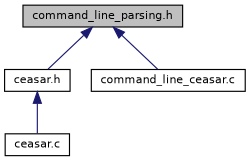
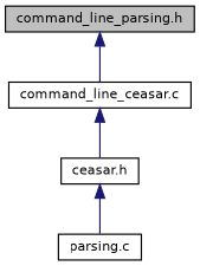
  digraph {
    node [color=black fillcolor=white fontname=Helvetica fontsize=10 shape=record style=filled]
    edge [color=midnightblue dir=back fontname=Helvetica fontsize=10 labelfontname=Helvetica labelfontsize=10 style=solid]
    n1 [fillcolor=grey75 fontcolor=black height=0.2 label="command_line_parsing.h" width=0.4]
    n2 [height=0.2 label="ceasar.h" width=0.4]
    n3 [height=0.2 label="command_line_ceasar.c" width=0.4]
-   n4 [height=0.2 label="ceasar.c" width=0.4]
-   n1 -> n2
+   n4 [height=0.2 label="parsing.c" width=0.4]
+   n3 -> n2
    n1 -> n3
    n2 -> n4
  }
